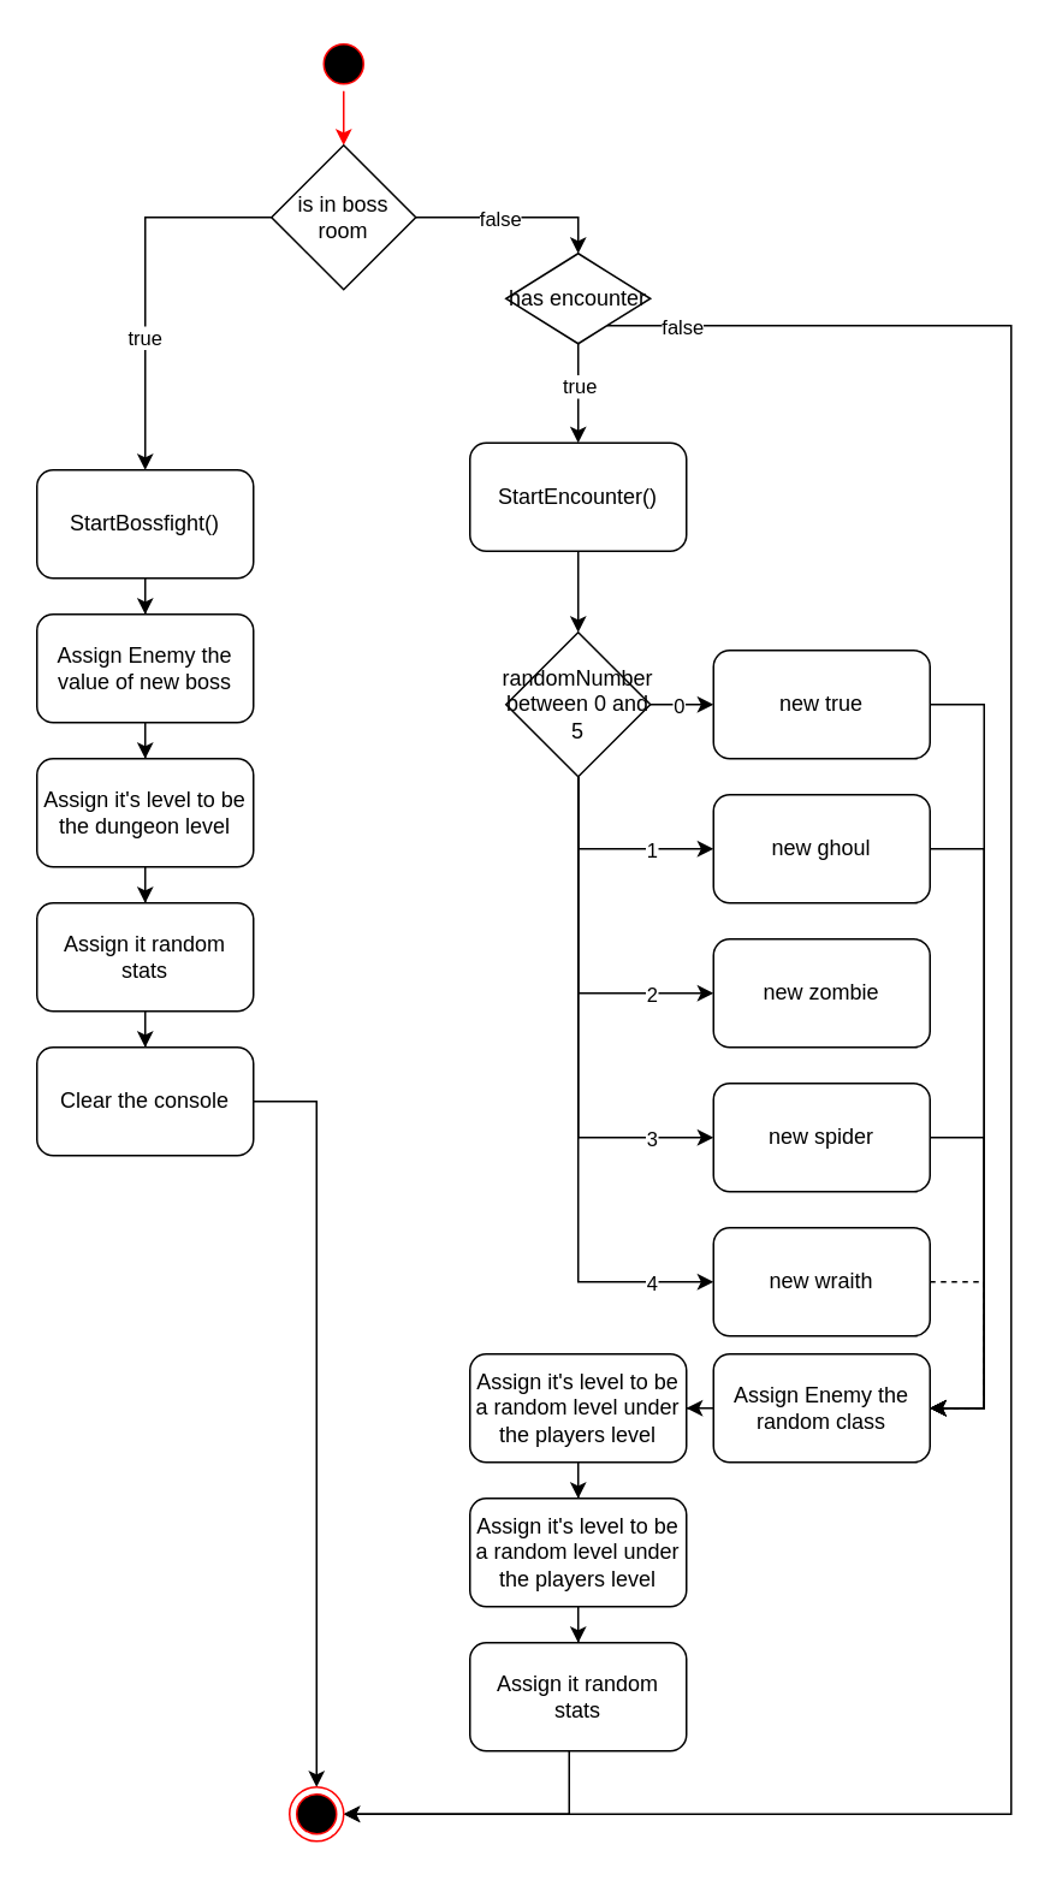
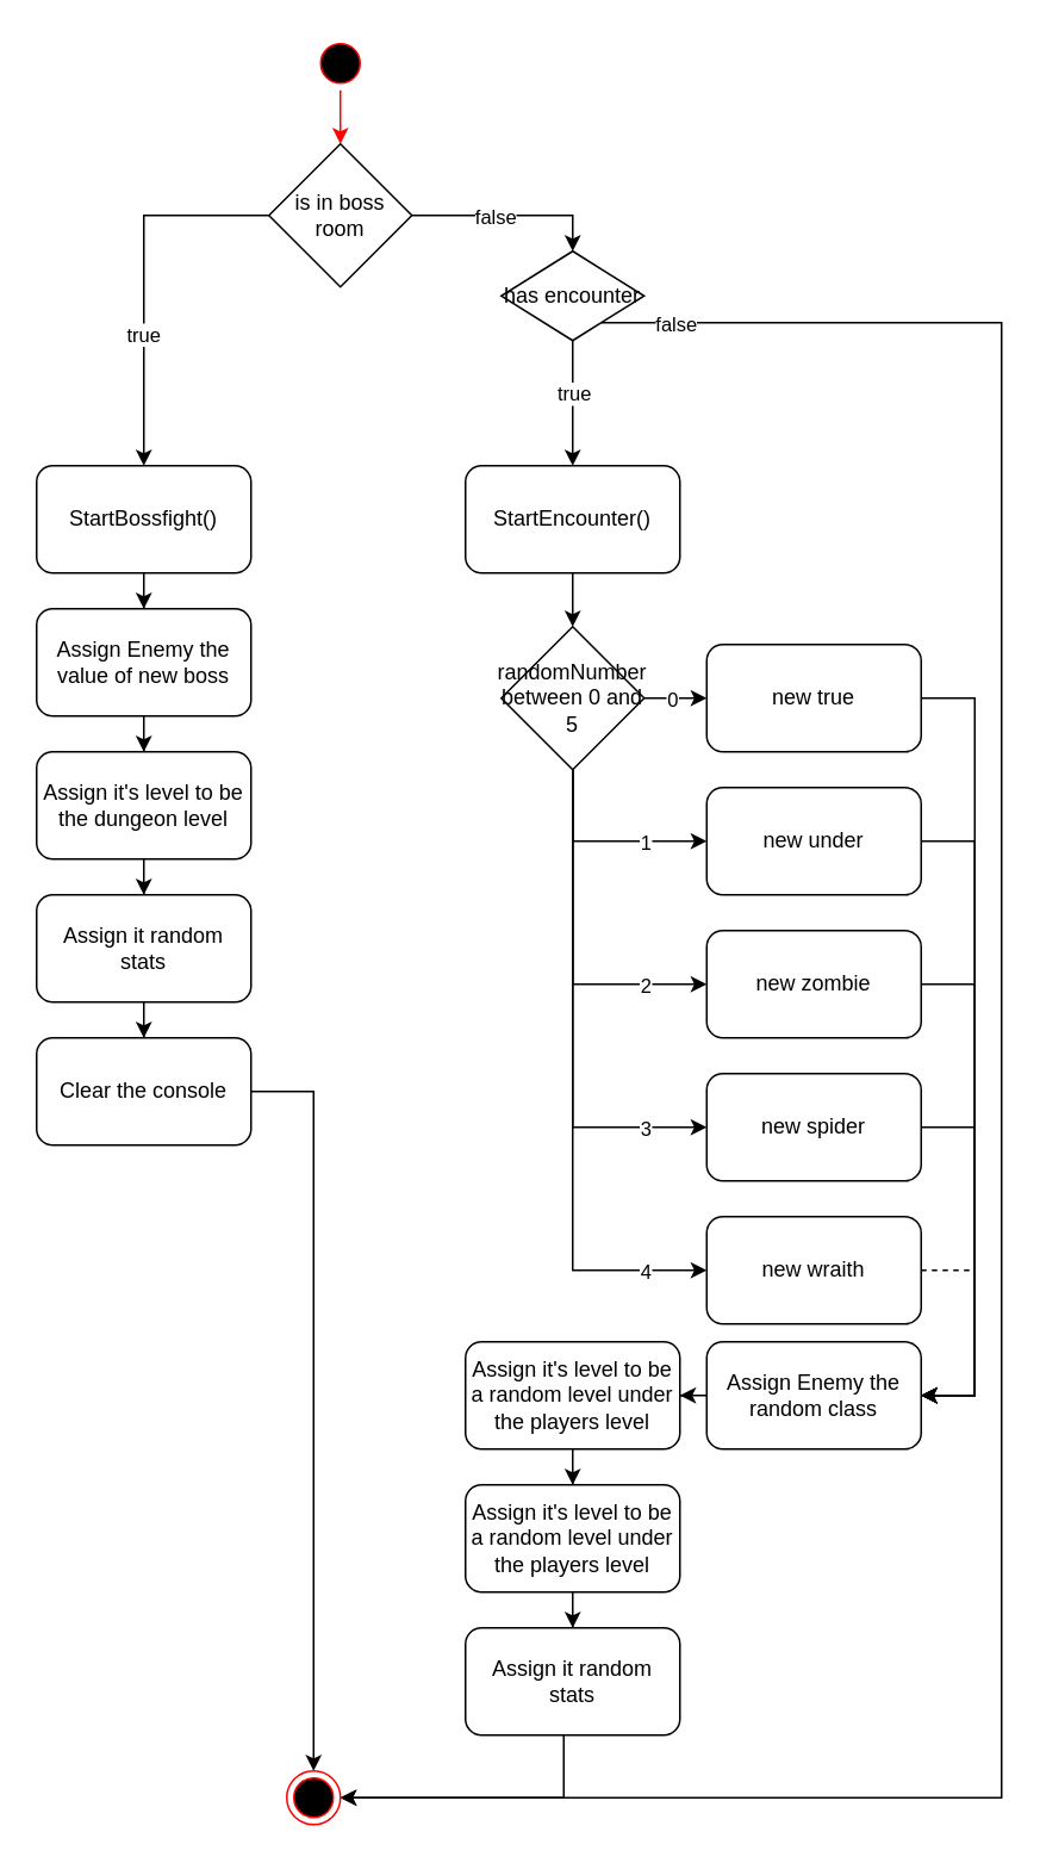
  <mxCell id="0" />
  <mxCell id="1" parent="0" />
  <mxCell id="2" style="edgeStyle=orthogonalEdgeStyle;rounded=0;orthogonalLoop=1;jettySize=auto;html=1;strokeColor=#FF0000;" parent="1" source="3" target="49" edge="1"><mxGeometry relative="1" as="geometry" /></mxCell>
  <mxCell id="3" value="" style="ellipse;html=1;shape=startState;fillColor=#000000;strokeColor=#ff0000;" parent="1" vertex="1"><mxGeometry x="175" y="20" width="30" height="30" as="geometry" /></mxCell>
  <mxCell id="4" style="edgeStyle=orthogonalEdgeStyle;rounded=0;orthogonalLoop=1;jettySize=auto;html=1;" parent="1" source="5" target="9" edge="1"><mxGeometry relative="1" as="geometry" /></mxCell>
  <mxCell id="5" value="StartBossfight()" style="rounded=1;whiteSpace=wrap;html=1;" parent="1" vertex="1"><mxGeometry x="20" y="260" width="120" height="60" as="geometry" /></mxCell>
  <mxCell id="6" style="edgeStyle=orthogonalEdgeStyle;rounded=0;orthogonalLoop=1;jettySize=auto;html=1;entryX=0.5;entryY=0;entryDx=0;entryDy=0;" parent="1" source="7" target="24" edge="1"><mxGeometry relative="1" as="geometry"><mxPoint x="320" y="340" as="targetPoint" /></mxGeometry></mxCell>
- <mxCell id="7" value="StartEncounter()" style="rounded=1;whiteSpace=wrap;html=1;" parent="1" vertex="1"><mxGeometry x="260" y="245" width="120" height="60" as="geometry" /></mxCell>
+ <mxCell id="7" value="StartEncounter()" style="rounded=1;whiteSpace=wrap;html=1;" parent="1" vertex="1"><mxGeometry x="260" y="260" width="120" height="60" as="geometry" /></mxCell>
  <mxCell id="8" style="edgeStyle=orthogonalEdgeStyle;rounded=0;orthogonalLoop=1;jettySize=auto;html=1;" parent="1" source="9" target="11" edge="1"><mxGeometry relative="1" as="geometry" /></mxCell>
  <mxCell id="9" value="Assign Enemy the value of new boss" style="rounded=1;whiteSpace=wrap;html=1;" parent="1" vertex="1"><mxGeometry x="20" y="340" width="120" height="60" as="geometry" /></mxCell>
  <mxCell id="10" style="edgeStyle=orthogonalEdgeStyle;rounded=0;orthogonalLoop=1;jettySize=auto;html=1;" parent="1" source="11" target="44" edge="1"><mxGeometry relative="1" as="geometry" /></mxCell>
  <mxCell id="11" value="Assign it's level to be the dungeon level" style="rounded=1;whiteSpace=wrap;html=1;" parent="1" vertex="1"><mxGeometry x="20" y="420" width="120" height="60" as="geometry" /></mxCell>
  <mxCell id="12" style="edgeStyle=orthogonalEdgeStyle;rounded=0;orthogonalLoop=1;jettySize=auto;html=1;entryX=0.5;entryY=0;entryDx=0;entryDy=0;" parent="1" source="13" target="55" edge="1"><mxGeometry relative="1" as="geometry"><mxPoint x="175" y="970" as="targetPoint" /><Array as="points"><mxPoint x="175" y="610" /></Array></mxGeometry></mxCell>
  <mxCell id="13" value="Clear the console" style="rounded=1;whiteSpace=wrap;html=1;" parent="1" vertex="1"><mxGeometry x="20" y="580" width="120" height="60" as="geometry" /></mxCell>
  <mxCell id="14" style="edgeStyle=orthogonalEdgeStyle;rounded=0;orthogonalLoop=1;jettySize=auto;html=1;" parent="1" source="24" target="26" edge="1"><mxGeometry relative="1" as="geometry"><Array as="points"><mxPoint x="375" y="390" /><mxPoint x="375" y="390" /></Array></mxGeometry></mxCell>
  <mxCell id="15" value="0" style="edgeLabel;html=1;align=center;verticalAlign=middle;resizable=0;points=[];" parent="14" vertex="1" connectable="0"><mxGeometry x="0.252" y="-2" relative="1" as="geometry"><mxPoint x="-7" y="-2" as="offset" /></mxGeometry></mxCell>
  <mxCell id="16" style="edgeStyle=orthogonalEdgeStyle;rounded=0;orthogonalLoop=1;jettySize=auto;html=1;" parent="1" source="24" target="28" edge="1"><mxGeometry relative="1" as="geometry"><Array as="points"><mxPoint x="320" y="470" /></Array></mxGeometry></mxCell>
  <mxCell id="17" value="1" style="edgeLabel;html=1;align=center;verticalAlign=middle;resizable=0;points=[];" parent="16" vertex="1" connectable="0"><mxGeometry x="0.707" y="1" relative="1" as="geometry"><mxPoint x="-18" y="1" as="offset" /></mxGeometry></mxCell>
  <mxCell id="18" style="edgeStyle=orthogonalEdgeStyle;rounded=0;orthogonalLoop=1;jettySize=auto;html=1;entryX=0;entryY=0.5;entryDx=0;entryDy=0;" parent="1" source="24" target="30" edge="1"><mxGeometry relative="1" as="geometry"><Array as="points"><mxPoint x="320" y="550" /></Array></mxGeometry></mxCell>
  <mxCell id="19" value="2" style="edgeLabel;html=1;align=center;verticalAlign=middle;resizable=0;points=[];" parent="18" vertex="1" connectable="0"><mxGeometry x="0.827" relative="1" as="geometry"><mxPoint x="-18" as="offset" /></mxGeometry></mxCell>
  <mxCell id="20" style="edgeStyle=orthogonalEdgeStyle;rounded=0;orthogonalLoop=1;jettySize=auto;html=1;entryX=0;entryY=0.5;entryDx=0;entryDy=0;" parent="1" source="24" target="32" edge="1"><mxGeometry relative="1" as="geometry"><Array as="points"><mxPoint x="320" y="630" /></Array></mxGeometry></mxCell>
  <mxCell id="21" value="3" style="edgeLabel;html=1;align=center;verticalAlign=middle;resizable=0;points=[];" parent="20" vertex="1" connectable="0"><mxGeometry x="0.866" y="3" relative="1" as="geometry"><mxPoint x="-17" y="3" as="offset" /></mxGeometry></mxCell>
  <mxCell id="22" style="edgeStyle=orthogonalEdgeStyle;rounded=0;orthogonalLoop=1;jettySize=auto;html=1;entryX=0;entryY=0.5;entryDx=0;entryDy=0;" parent="1" source="24" target="34" edge="1"><mxGeometry relative="1" as="geometry"><Array as="points"><mxPoint x="320" y="710" /></Array></mxGeometry></mxCell>
  <mxCell id="23" value="4" style="edgeLabel;html=1;align=center;verticalAlign=middle;resizable=0;points=[];" parent="22" vertex="1" connectable="0"><mxGeometry x="0.878" y="2" relative="1" as="geometry"><mxPoint x="-13" y="2" as="offset" /></mxGeometry></mxCell>
  <mxCell id="24" value="randomNumber between 0 and 5" style="rhombus;whiteSpace=wrap;html=1;" parent="1" vertex="1"><mxGeometry x="280" y="350" width="80" height="80" as="geometry" /></mxCell>
  <mxCell id="25" style="edgeStyle=orthogonalEdgeStyle;rounded=0;orthogonalLoop=1;jettySize=auto;html=1;entryX=1;entryY=0.5;entryDx=0;entryDy=0;" parent="1" source="26" target="36" edge="1"><mxGeometry relative="1" as="geometry"><Array as="points"><mxPoint x="545" y="390" /><mxPoint x="545" y="780" /></Array></mxGeometry></mxCell>
  <mxCell id="26" value="new true" style="rounded=1;whiteSpace=wrap;html=1;" parent="1" vertex="1"><mxGeometry x="395" y="360" width="120" height="60" as="geometry" /></mxCell>
  <mxCell id="27" style="edgeStyle=orthogonalEdgeStyle;rounded=0;orthogonalLoop=1;jettySize=auto;html=1;entryX=1;entryY=0.5;entryDx=0;entryDy=0;" parent="1" source="28" target="36" edge="1"><mxGeometry relative="1" as="geometry"><Array as="points"><mxPoint x="545" y="470" /><mxPoint x="545" y="780" /></Array></mxGeometry></mxCell>
- <mxCell id="28" value="new ghoul" style="rounded=1;whiteSpace=wrap;html=1;" parent="1" vertex="1"><mxGeometry x="395" y="440" width="120" height="60" as="geometry" /></mxCell>
+ <mxCell id="28" value="new under" style="rounded=1;whiteSpace=wrap;html=1;" parent="1" vertex="1"><mxGeometry x="395" y="440" width="120" height="60" as="geometry" /></mxCell>
+ <mxCell id="29" style="edgeStyle=orthogonalEdgeStyle;rounded=0;orthogonalLoop=1;jettySize=auto;html=1;entryX=1;entryY=0.5;entryDx=0;entryDy=0;" parent="1" source="30" target="36" edge="1"><mxGeometry relative="1" as="geometry"><Array as="points"><mxPoint x="545" y="550" /><mxPoint x="545" y="780" /></Array></mxGeometry></mxCell>
  <mxCell id="30" value="new zombie" style="rounded=1;whiteSpace=wrap;html=1;" parent="1" vertex="1"><mxGeometry x="395" y="520" width="120" height="60" as="geometry" /></mxCell>
  <mxCell id="31" style="edgeStyle=orthogonalEdgeStyle;rounded=0;orthogonalLoop=1;jettySize=auto;html=1;entryX=1;entryY=0.5;entryDx=0;entryDy=0;" parent="1" source="32" target="36" edge="1"><mxGeometry relative="1" as="geometry"><Array as="points"><mxPoint x="545" y="630" /><mxPoint x="545" y="780" /></Array></mxGeometry></mxCell>
  <mxCell id="32" value="new spider" style="rounded=1;whiteSpace=wrap;html=1;" parent="1" vertex="1"><mxGeometry x="395" y="600" width="120" height="60" as="geometry" /></mxCell>
  <mxCell id="33" style="edgeStyle=orthogonalEdgeStyle;rounded=0;orthogonalLoop=1;jettySize=auto;html=1;entryX=1;entryY=0.5;entryDx=0;entryDy=0;dashed=1;" parent="1" source="34" target="36" edge="1"><mxGeometry relative="1" as="geometry"><Array as="points"><mxPoint x="545" y="710" /><mxPoint x="545" y="780" /></Array></mxGeometry></mxCell>
  <mxCell id="34" value="new wraith" style="rounded=1;whiteSpace=wrap;html=1;" parent="1" vertex="1"><mxGeometry x="395" y="680" width="120" height="60" as="geometry" /></mxCell>
  <mxCell id="35" style="edgeStyle=orthogonalEdgeStyle;rounded=0;orthogonalLoop=1;jettySize=auto;html=1;" parent="1" source="36" target="38" edge="1"><mxGeometry relative="1" as="geometry" /></mxCell>
  <mxCell id="36" value="Assign Enemy the random class" style="rounded=1;whiteSpace=wrap;html=1;" parent="1" vertex="1"><mxGeometry x="395" y="750" width="120" height="60" as="geometry" /></mxCell>
  <mxCell id="37" style="edgeStyle=orthogonalEdgeStyle;rounded=0;orthogonalLoop=1;jettySize=auto;html=1;" parent="1" source="38" target="40" edge="1"><mxGeometry relative="1" as="geometry" /></mxCell>
  <mxCell id="38" value="Assign it's level to be a random level under the players level" style="rounded=1;whiteSpace=wrap;html=1;" parent="1" vertex="1"><mxGeometry x="260" y="750" width="120" height="60" as="geometry" /></mxCell>
  <mxCell id="39" style="edgeStyle=orthogonalEdgeStyle;rounded=0;orthogonalLoop=1;jettySize=auto;html=1;" parent="1" source="40" target="42" edge="1"><mxGeometry relative="1" as="geometry" /></mxCell>
  <mxCell id="40" value="Assign it's level to be a random level under the players level" style="rounded=1;whiteSpace=wrap;html=1;" parent="1" vertex="1"><mxGeometry x="260" y="830" width="120" height="60" as="geometry" /></mxCell>
  <mxCell id="41" style="edgeStyle=orthogonalEdgeStyle;rounded=0;orthogonalLoop=1;jettySize=auto;html=1;entryX=1;entryY=0.5;entryDx=0;entryDy=0;" parent="1" source="42" target="55" edge="1"><mxGeometry relative="1" as="geometry"><Array as="points"><mxPoint x="315" y="1005" /></Array></mxGeometry></mxCell>
  <mxCell id="42" value="Assign it random stats" style="rounded=1;whiteSpace=wrap;html=1;" parent="1" vertex="1"><mxGeometry x="260" y="910" width="120" height="60" as="geometry" /></mxCell>
  <mxCell id="43" style="edgeStyle=orthogonalEdgeStyle;rounded=0;orthogonalLoop=1;jettySize=auto;html=1;" parent="1" source="44" target="13" edge="1"><mxGeometry relative="1" as="geometry" /></mxCell>
  <mxCell id="44" value="Assign it random stats" style="rounded=1;whiteSpace=wrap;html=1;" parent="1" vertex="1"><mxGeometry x="20" y="500" width="120" height="60" as="geometry" /></mxCell>
  <mxCell id="45" style="edgeStyle=orthogonalEdgeStyle;rounded=0;orthogonalLoop=1;jettySize=auto;html=1;" parent="1" source="49" target="5" edge="1"><mxGeometry relative="1" as="geometry" /></mxCell>
  <mxCell id="46" value="true" style="edgeLabel;html=1;align=center;verticalAlign=middle;resizable=0;points=[];" parent="45" vertex="1" connectable="0"><mxGeometry x="0.295" y="-1" relative="1" as="geometry"><mxPoint as="offset" /></mxGeometry></mxCell>
  <mxCell id="47" style="edgeStyle=orthogonalEdgeStyle;rounded=0;orthogonalLoop=1;jettySize=auto;html=1;entryX=0.5;entryY=0;entryDx=0;entryDy=0;" parent="1" source="49" target="54" edge="1"><mxGeometry relative="1" as="geometry"><Array as="points"><mxPoint x="320" y="120" /></Array></mxGeometry></mxCell>
  <mxCell id="48" value="false" style="edgeLabel;html=1;align=center;verticalAlign=middle;resizable=0;points=[];" parent="47" vertex="1" connectable="0"><mxGeometry x="-0.46" y="1" relative="1" as="geometry"><mxPoint x="16" y="1" as="offset" /></mxGeometry></mxCell>
  <mxCell id="49" value="is in boss room" style="rhombus;whiteSpace=wrap;html=1;" parent="1" vertex="1"><mxGeometry x="150" y="80" width="80" height="80" as="geometry" /></mxCell>
  <mxCell id="50" style="edgeStyle=orthogonalEdgeStyle;rounded=0;orthogonalLoop=1;jettySize=auto;html=1;" parent="1" source="54" target="7" edge="1"><mxGeometry relative="1" as="geometry" /></mxCell>
  <mxCell id="51" value="true" style="edgeLabel;html=1;align=center;verticalAlign=middle;resizable=0;points=[];" parent="50" vertex="1" connectable="0"><mxGeometry x="-0.164" y="2" relative="1" as="geometry"><mxPoint x="-2" as="offset" /></mxGeometry></mxCell>
  <mxCell id="52" style="edgeStyle=orthogonalEdgeStyle;rounded=0;orthogonalLoop=1;jettySize=auto;html=1;entryX=1;entryY=0.5;entryDx=0;entryDy=0;" parent="1" source="54" target="55" edge="1"><mxGeometry relative="1" as="geometry"><Array as="points"><mxPoint x="560" y="180" /><mxPoint x="560" y="1005" /></Array></mxGeometry></mxCell>
  <mxCell id="53" value="false" style="edgeLabel;html=1;align=center;verticalAlign=middle;resizable=0;points=[];" vertex="1" connectable="0" parent="52"><mxGeometry x="-0.909" y="-4" relative="1" as="geometry"><mxPoint x="-24" y="-4" as="offset" /></mxGeometry></mxCell>
  <mxCell id="54" value="has encounter" style="rhombus;whiteSpace=wrap;html=1;" parent="1" vertex="1"><mxGeometry x="280" y="140" width="80" height="50" as="geometry" /></mxCell>
  <mxCell id="55" value="" style="ellipse;html=1;shape=endState;fillColor=#000000;strokeColor=#ff0000;" parent="1" vertex="1"><mxGeometry x="160" y="990" width="30" height="30" as="geometry" /></mxCell>
